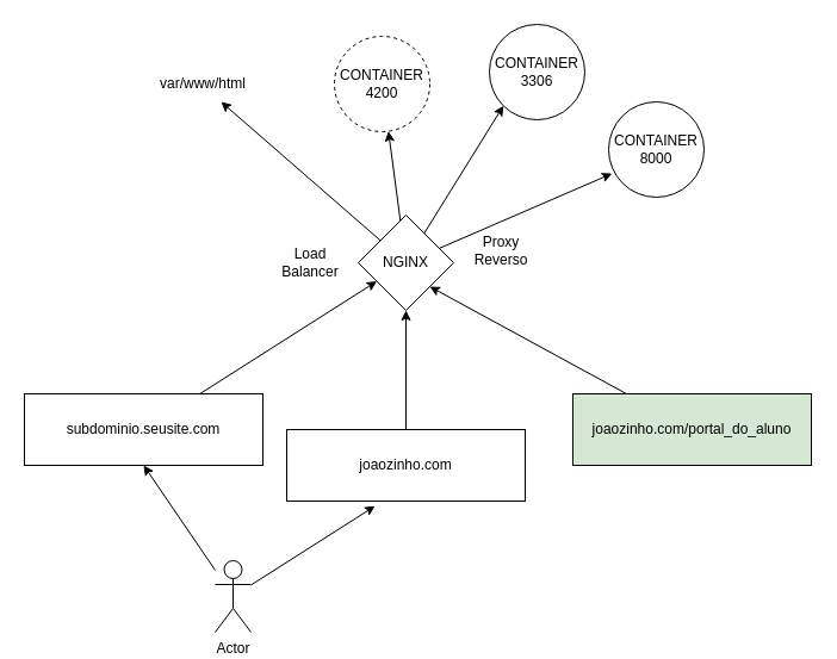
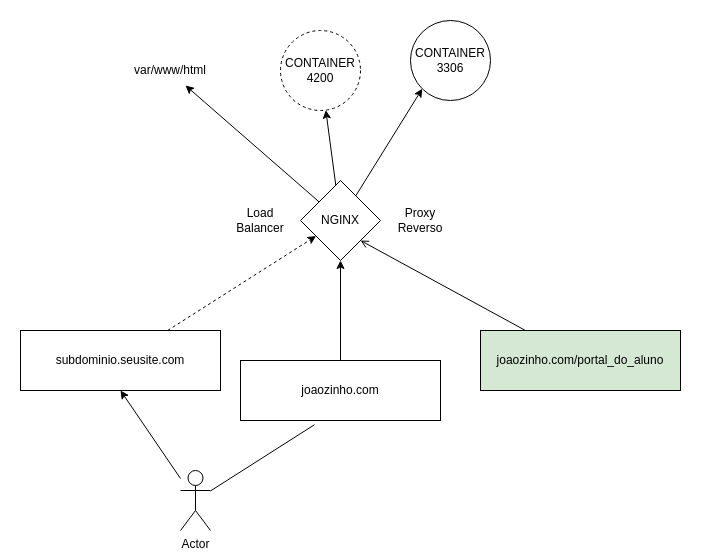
  <mxCell id="0" />
  <mxCell id="1" parent="0" />
- <mxCell id="2" value="" style="edgeStyle=none;html=1;" edge="1" parent="1" source="3" target="11"><mxGeometry relative="1" as="geometry" /></mxCell>
+ <mxCell id="2" value="" style="edgeStyle=none;html=1;dashed=1;" edge="1" parent="1" source="3" target="11"><mxGeometry relative="1" as="geometry" /></mxCell>
  <mxCell id="3" value="subdominio.seusite.com" style="rounded=0;whiteSpace=wrap;html=1;" vertex="1" parent="1"><mxGeometry x="20" y="330" width="200" height="60" as="geometry" /></mxCell>
  <mxCell id="4" style="edgeStyle=none;html=1;entryX=0.5;entryY=1;entryDx=0;entryDy=0;" edge="1" parent="1" source="6" target="3"><mxGeometry relative="1" as="geometry" /></mxCell>
- <mxCell id="5" style="edgeStyle=none;html=1;entryX=0.37;entryY=1.07;entryDx=0;entryDy=0;entryPerimeter=0;" edge="1" parent="1" source="6" target="19"><mxGeometry relative="1" as="geometry" /></mxCell>
+ <mxCell id="5" style="edgeStyle=none;html=1;entryX=0.37;entryY=1.07;entryDx=0;entryDy=0;entryPerimeter=0;endArrow=none;" edge="1" parent="1" source="6" target="19"><mxGeometry relative="1" as="geometry" /></mxCell>
  <mxCell id="6" value="Actor" style="shape=umlActor;verticalLabelPosition=bottom;verticalAlign=top;html=1;outlineConnect=0;" vertex="1" parent="1"><mxGeometry x="180" y="470" width="30" height="60" as="geometry" /></mxCell>
  <mxCell id="7" style="edgeStyle=none;html=1;" edge="1" parent="1" source="11" target="14"><mxGeometry relative="1" as="geometry" /></mxCell>
  <mxCell id="8" style="edgeStyle=none;html=1;entryX=0;entryY=1;entryDx=0;entryDy=0;" edge="1" parent="1" source="11" target="13"><mxGeometry relative="1" as="geometry"><mxPoint x="330" y="110" as="targetPoint" /></mxGeometry></mxCell>
- <mxCell id="9" style="edgeStyle=none;html=1;entryX=0.035;entryY=0.752;entryDx=0;entryDy=0;entryPerimeter=0;" edge="1" parent="1" source="11" target="12"><mxGeometry relative="1" as="geometry" /></mxCell>
  <mxCell id="10" style="edgeStyle=none;html=1;entryX=0.75;entryY=1;entryDx=0;entryDy=0;" edge="1" parent="1" source="11" target="20"><mxGeometry relative="1" as="geometry" /></mxCell>
  <mxCell id="11" value="NGINX" style="rhombus;whiteSpace=wrap;html=1;rounded=0;" vertex="1" parent="1"><mxGeometry x="300" y="180" width="80" height="80" as="geometry" /></mxCell>
- <mxCell id="12" value="CONTAINER 8000" style="ellipse;whiteSpace=wrap;html=1;rounded=0;" vertex="1" parent="1"><mxGeometry x="510" y="85" width="80" height="80" as="geometry" /></mxCell>
  <mxCell id="13" value="CONTAINER 3306" style="ellipse;whiteSpace=wrap;html=1;rounded=0;" vertex="1" parent="1"><mxGeometry x="410" width="80" height="80" as="geometry" y="20" /></mxCell>
  <mxCell id="14" value="CONTAINER 4200" style="ellipse;whiteSpace=wrap;html=1;rounded=0;dashed=1;" vertex="1" parent="1"><mxGeometry x="280" y="30" width="80" height="80" as="geometry" /></mxCell>
- <mxCell id="15" style="edgeStyle=none;html=1;entryX=1;entryY=1;entryDx=0;entryDy=0;" edge="1" parent="1" source="16" target="11"><mxGeometry relative="1" as="geometry" /></mxCell>
+ <mxCell id="15" style="edgeStyle=none;html=1;entryX=1;entryY=1;entryDx=0;entryDy=0;endArrow=open;" edge="1" parent="1" source="16" target="11"><mxGeometry relative="1" as="geometry" /></mxCell>
  <mxCell id="16" value="joaozinho.com/portal_do_aluno" style="rounded=0;whiteSpace=wrap;html=1;fillColor=#d5e8d4;" vertex="1" parent="1"><mxGeometry x="480" y="330" width="200" height="60" as="geometry" /></mxCell>
- <mxCell id="17" value="Proxy Reverso" style="text;html=1;strokeColor=none;fillColor=none;align=center;verticalAlign=middle;whiteSpace=wrap;rounded=0;" vertex="1" parent="1"><mxGeometry x="390" y="195" width="60" height="30" as="geometry" /></mxCell>
+ <mxCell id="17" value="Proxy Reverso" style="text;html=1;strokeColor=none;fillColor=none;align=center;verticalAlign=middle;whiteSpace=wrap;rounded=0;" vertex="1" parent="1"><mxGeometry x="390" y="205" width="60" height="30" as="geometry" /></mxCell>
  <mxCell id="18" style="edgeStyle=none;html=1;entryX=0.5;entryY=1;entryDx=0;entryDy=0;" edge="1" parent="1" source="19" target="11"><mxGeometry relative="1" as="geometry" /></mxCell>
  <mxCell id="19" value="joaozinho.com" style="rounded=0;whiteSpace=wrap;html=1;" vertex="1" parent="1"><mxGeometry x="240" y="360" width="200" height="60" as="geometry" /></mxCell>
  <mxCell id="20" value="var/www/html" style="text;html=1;strokeColor=none;fillColor=none;align=center;verticalAlign=middle;whiteSpace=wrap;rounded=0;" vertex="1" parent="1"><mxGeometry x="140" y="55" width="60" height="30" as="geometry" /></mxCell>
  <mxCell id="21" value="Load Balancer" style="text;html=1;strokeColor=none;fillColor=none;align=center;verticalAlign=middle;whiteSpace=wrap;rounded=0;" vertex="1" parent="1"><mxGeometry x="230" y="205" width="60" height="30" as="geometry" /></mxCell>
